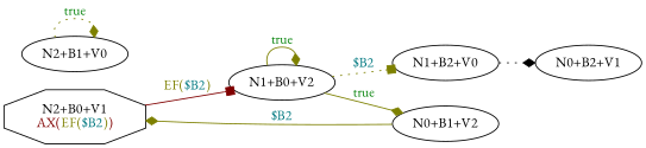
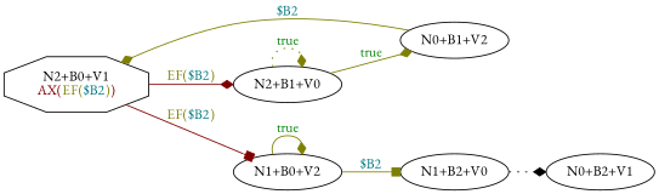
  digraph {
    fontname="EB Garamond"
    rankdir=LR
    node [fontname="EB Garamond"]
    edge [arrowhead=diamond color="0.17 1 0.5" fontname="EB Garamond" style=solid]
    n1 [label=<N2+B0+V1<BR/><FONT COLOR="0.0 1 0.5">AX(<FONT COLOR="0.17 1 0.5">EF(<FONT COLOR="0.51 1 0.5">$B2</FONT>)</FONT>)</FONT>> shape=octagon]
    n2 [label=<N2+B1+V0>]
    n3 [label=<N1+B0+V2>]
    n4 [label=<N0+B1+V2>]
    n5 [label=<N1+B2+V0>]
    n6 [label=<N0+B2+V1>]
+   n1 -> n2 [color="0.0 1 0.5" label=<<FONT COLOR="0.17 1 0.5">EF(<FONT COLOR="0.51 1 0.5">$B2</FONT>)</FONT>>]
    n1 -> n3 [arrowhead=box color="0.0 1 0.5" label=<<FONT COLOR="0.17 1 0.5">EF(<FONT COLOR="0.51 1 0.5">$B2</FONT>)</FONT>>]
    n2 -> n2 [label=<<FONT COLOR="0.34 1 0.5">true</FONT>> style=dotted]
-   n3 -> n4 [label=<<FONT COLOR="0.34 1 0.5">true</FONT>>]
+   n2 -> n4 [label=<<FONT COLOR="0.34 1 0.5">true</FONT>>]
    n3 -> n3 [label=<<FONT COLOR="0.34 1 0.5">true</FONT>>]
-   n3 -> n5 [arrowhead=box label=<<FONT COLOR="0.51 1 0.5">$B2</FONT>> style=dotted]
+   n3 -> n5 [arrowhead=box label=<<FONT COLOR="0.51 1 0.5">$B2</FONT>>]
    n4 -> n1 [label=<<FONT COLOR="0.51 1 0.5">$B2</FONT>>]
    n5 -> n6 [style=dotted color=""]
  }
